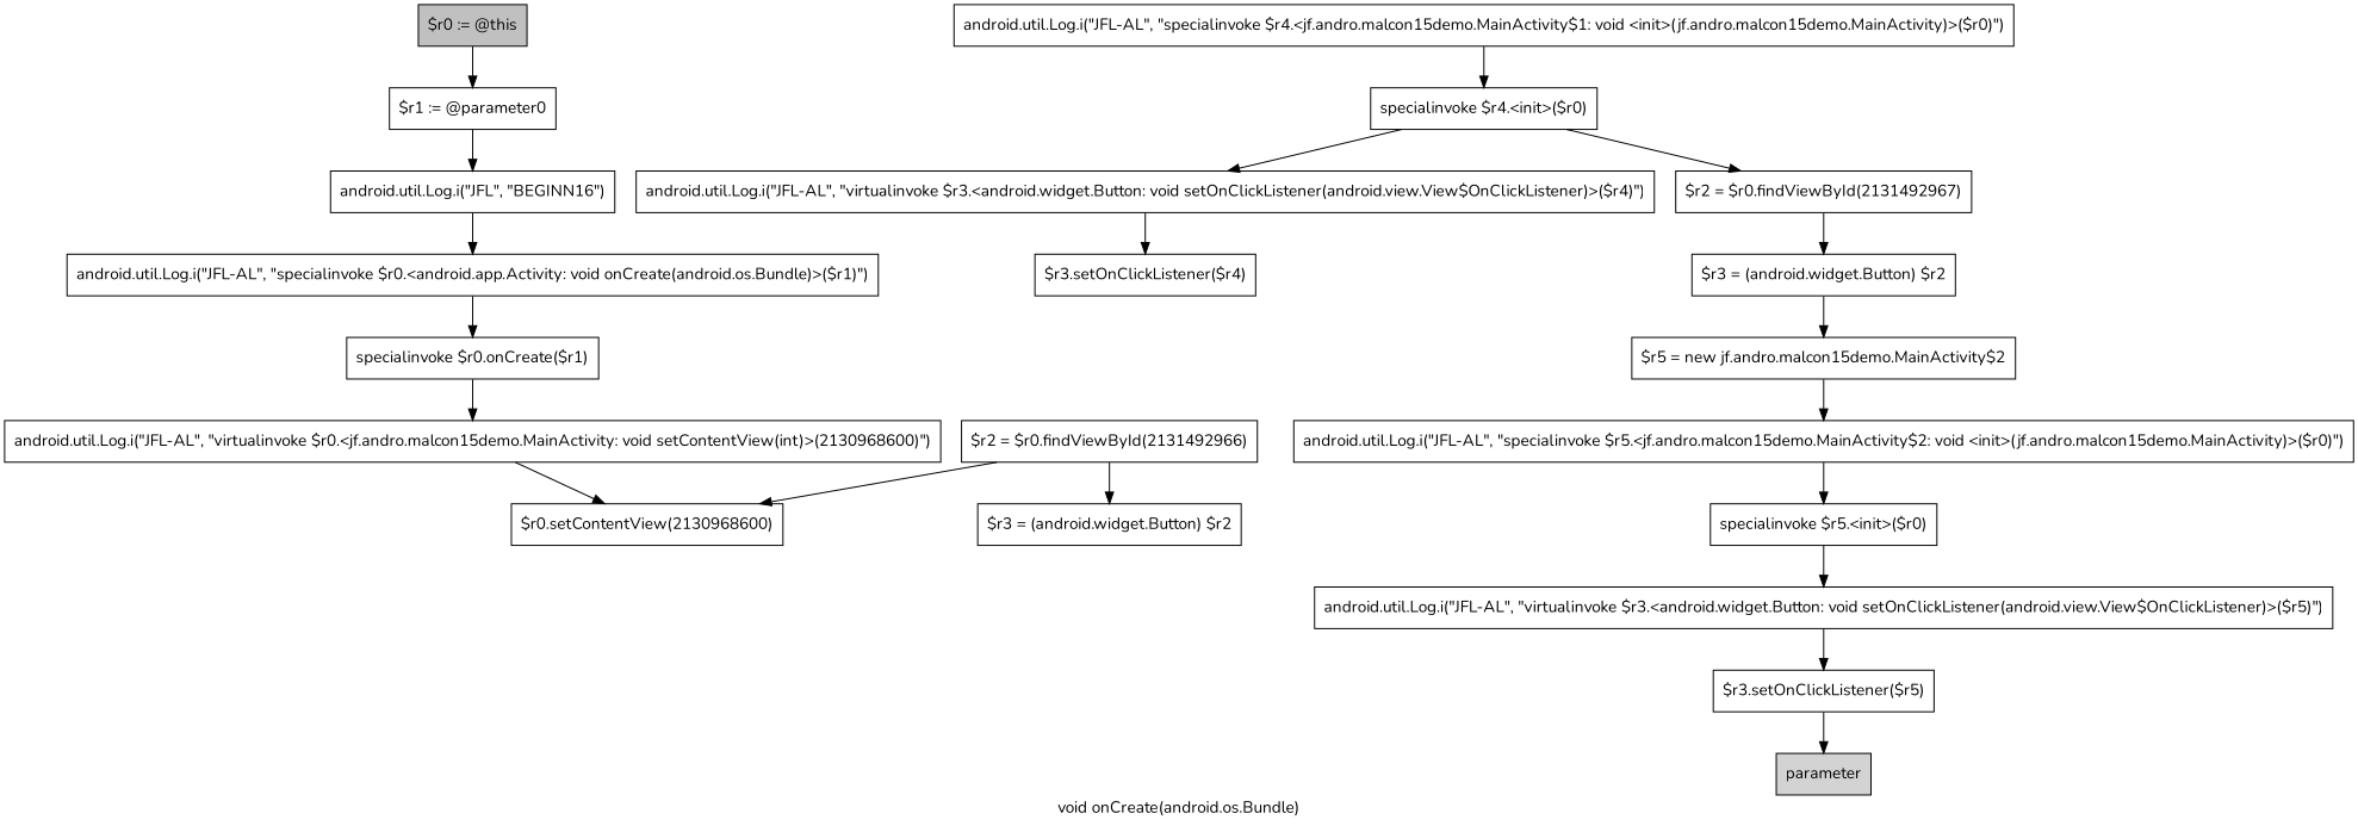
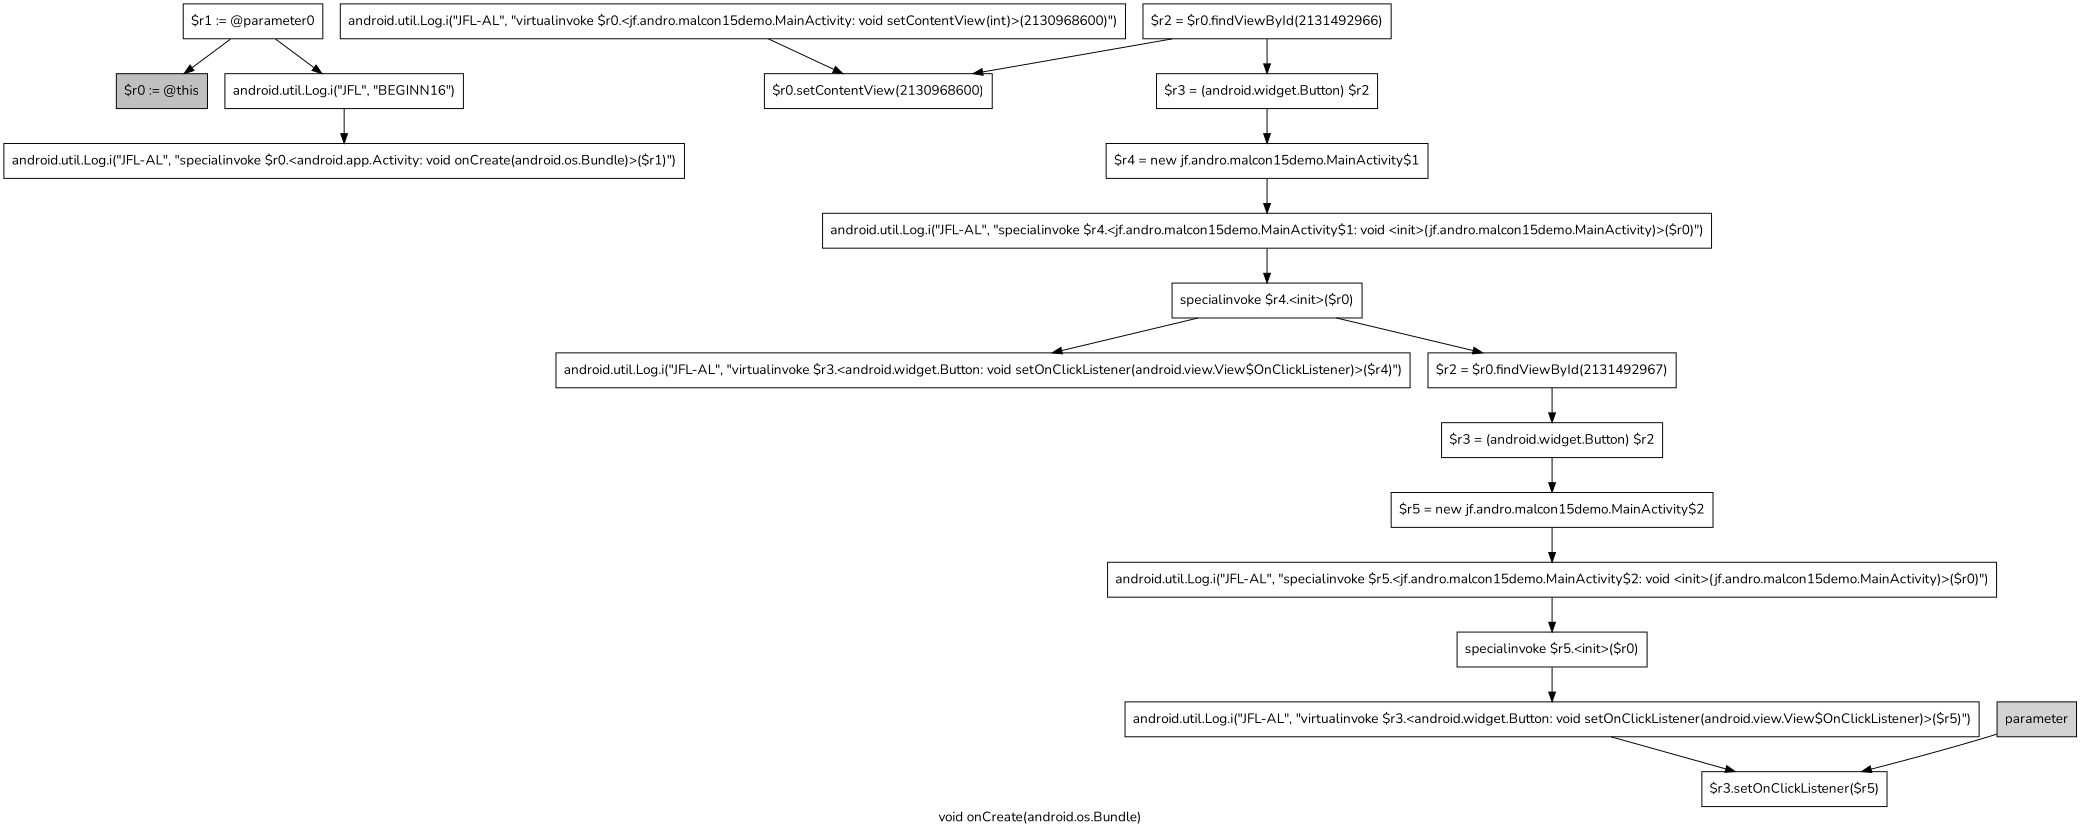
  digraph {
    fontname=Nunito
    label="void onCreate(android.os.Bundle)"
    node [fontname=Nunito method=23444 shape=box]
    edge [fontname=Nunito]
    n1 [fillcolor=gray label="$r0 := @this" style=filled]
    n2 [label="$r1 := @parameter0"]
    n3 [invoke_real="<android.util.Log: int i(java.lang.String,java.lang.String)>" invoke_target="<android.util.Log: int i(java.lang.String,java.lang.String)>" label="android.util.Log.i(\"JFL\", \"BEGINN16\")"]
    n4 [invoke_real="<android.util.Log: int i(java.lang.String,java.lang.String)>" invoke_target="<android.util.Log: int i(java.lang.String,java.lang.String)>" label="android.util.Log.i(\"JFL-AL\", \"specialinvoke $r0.<android.app.Activity: void onCreate(android.os.Bundle)>($r1)\")"]
-   n5 [invoke_real="<android.app.Activity: void onCreate(android.os.Bundle)>" invoke_target="<android.app.Activity: void onCreate(android.os.Bundle)>" label="specialinvoke $r0.onCreate($r1)"]
    n6 [invoke_real="<android.util.Log: int i(java.lang.String,java.lang.String)>" invoke_target="<android.util.Log: int i(java.lang.String,java.lang.String)>" label="android.util.Log.i(\"JFL-AL\", \"virtualinvoke $r0.<jf.andro.malcon15demo.MainActivity: void setContentView(int)>(2130968600)\")"]
    n7 [invoke_real="<jf.andro.malcon15demo.MainActivity: void setContentView(int)>" invoke_target="<jf.andro.malcon15demo.MainActivity: void setContentView(int)>" label="$r0.setContentView(2130968600)"]
    n8 [invoke_real="<jf.andro.malcon15demo.MainActivity: android.view.View findViewById(int)>" invoke_target="<jf.andro.malcon15demo.MainActivity: android.view.View findViewById(int)>" label="$r2 = $r0.findViewById(2131492966)"]
    n9 [label="$r3 = (android.widget.Button) $r2"]
+   n10 [label="$r4 = new jf.andro.malcon15demo.MainActivity$1"]
    n11 [invoke_real="<android.util.Log: int i(java.lang.String,java.lang.String)>" invoke_target="<android.util.Log: int i(java.lang.String,java.lang.String)>" label="android.util.Log.i(\"JFL-AL\", \"specialinvoke $r4.<jf.andro.malcon15demo.MainActivity$1: void <init>(jf.andro.malcon15demo.MainActivity)>($r0)\")"]
    n12 [invoke_real="<jf.andro.malcon15demo.MainActivity$1: void <init>(jf.andro.malcon15demo.MainActivity)>" invoke_target="<jf.andro.malcon15demo.MainActivity$1: void <init>(jf.andro.malcon15demo.MainActivity)>" label="specialinvoke $r4.<init>($r0)"]
    n13 [invoke_real="<android.util.Log: int i(java.lang.String,java.lang.String)>" invoke_target="<android.util.Log: int i(java.lang.String,java.lang.String)>" label="android.util.Log.i(\"JFL-AL\", \"virtualinvoke $r3.<android.widget.Button: void setOnClickListener(android.view.View$OnClickListener)>($r4)\")"]
    n14 [invoke_real="<jf.andro.malcon15demo.MainActivity: android.view.View findViewById(int)>" invoke_target="<jf.andro.malcon15demo.MainActivity: android.view.View findViewById(int)>" label="$r2 = $r0.findViewById(2131492967)"]
-   n15 [invoke_real="<android.widget.Button: void setOnClickListener(jf.andro.malcon15demo.MainActivity$1)>" invoke_target="<android.widget.Button: void setOnClickListener(android.view.View$OnClickListener)>" label="$r3.setOnClickListener($r4)"]
    n16 [label="$r3 = (android.widget.Button) $r2"]
    n17 [label="$r5 = new jf.andro.malcon15demo.MainActivity$2"]
    n18 [invoke_real="<android.util.Log: int i(java.lang.String,java.lang.String)>" invoke_target="<android.util.Log: int i(java.lang.String,java.lang.String)>" label="android.util.Log.i(\"JFL-AL\", \"specialinvoke $r5.<jf.andro.malcon15demo.MainActivity$2: void <init>(jf.andro.malcon15demo.MainActivity)>($r0)\")"]
    n19 [invoke_real="<jf.andro.malcon15demo.MainActivity$2: void <init>(jf.andro.malcon15demo.MainActivity)>" invoke_target="<jf.andro.malcon15demo.MainActivity$2: void <init>(jf.andro.malcon15demo.MainActivity)>" label="specialinvoke $r5.<init>($r0)"]
    n20 [invoke_real="<android.util.Log: int i(java.lang.String,java.lang.String)>" invoke_target="<android.util.Log: int i(java.lang.String,java.lang.String)>" label="android.util.Log.i(\"JFL-AL\", \"virtualinvoke $r3.<android.widget.Button: void setOnClickListener(android.view.View$OnClickListener)>($r5)\")"]
    n21 [invoke_real="<android.widget.Button: void setOnClickListener(jf.andro.malcon15demo.MainActivity$2)>" invoke_target="<android.widget.Button: void setOnClickListener(android.view.View$OnClickListener)>" label="$r3.setOnClickListener($r5)"]
    n22 [fillcolor=lightgray label=parameter style=filled]
-   n1 -> n2
+   n2 -> n1
    n2 -> n3
    n3 -> n4
-   n4 -> n5
-   n5 -> n6
    n6 -> n7
    n8 -> n7
    n8 -> n9
+   n9 -> n10
+   n10 -> n11
    n11 -> n12
    n12 -> n13
    n12 -> n14
-   n13 -> n15
    n14 -> n16
    n16 -> n17
    n17 -> n18
    n18 -> n19
    n19 -> n20
    n20 -> n21
-   n21 -> n22
+   n22 -> n21
  }
